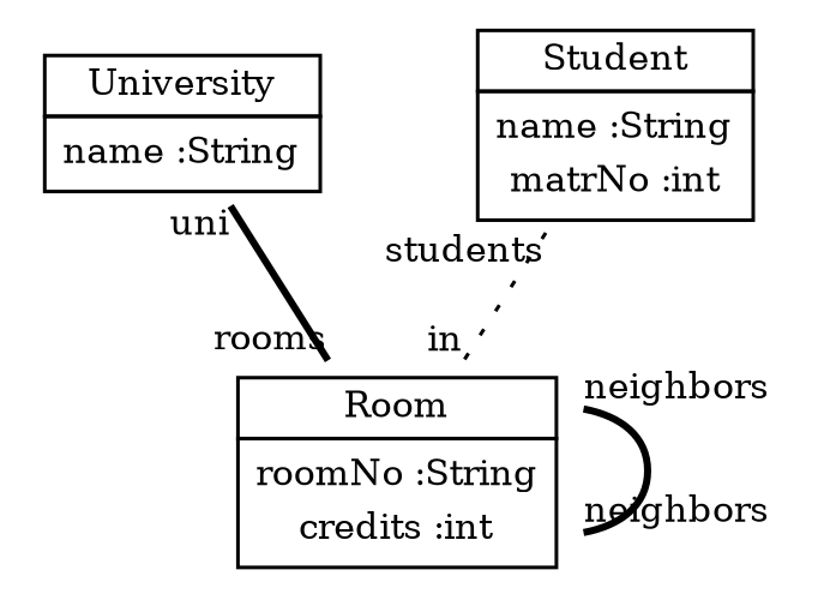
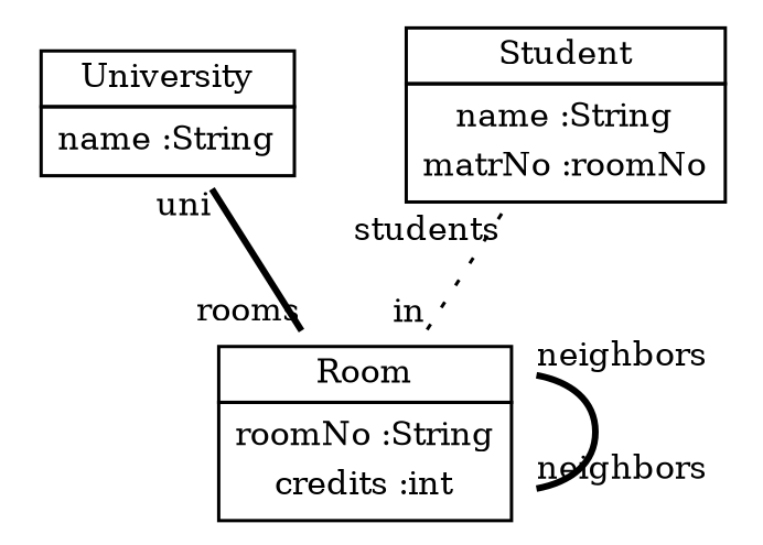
  graph {
    node [fontsize=10 shape=none]
    edge [fontsize=10 style=bold]
    n1 [label=<<table border='0' cellborder='1' cellspacing='0'> <tr> <td>University</td> </tr> <tr><td><table border='0' cellborder='0' cellspacing='0'> <tr><td>name :String</td></tr>  </table></td></tr> </table>>]
    n2 [label=<<table border='0' cellborder='1' cellspacing='0'> <tr> <td>Room</td> </tr> <tr><td><table border='0' cellborder='0' cellspacing='0'> <tr><td>roomNo :String</td></tr> <tr><td>credits :int</td></tr>  </table></td></tr> </table>>]
-   n3 [label=<<table border='0' cellborder='1' cellspacing='0'> <tr> <td>Student</td> </tr> <tr><td><table border='0' cellborder='0' cellspacing='0'> <tr><td>name :String</td></tr> <tr><td>matrNo :int</td></tr>  </table></td></tr> </table>>]
+   n3 [label=<<table border='0' cellborder='1' cellspacing='0'> <tr> <td>Student</td> </tr> <tr><td><table border='0' cellborder='0' cellspacing='0'> <tr><td>name :String</td></tr> <tr><td>matrNo :roomNo</td></tr>  </table></td></tr> </table>>]
    n1 -- n2 [headlabel=rooms taillabel=uni]
    n2 -- n2 [headlabel=neighbors taillabel=neighbors]
    n3 -- n2 [headlabel=in style=dotted taillabel=students]
  }
